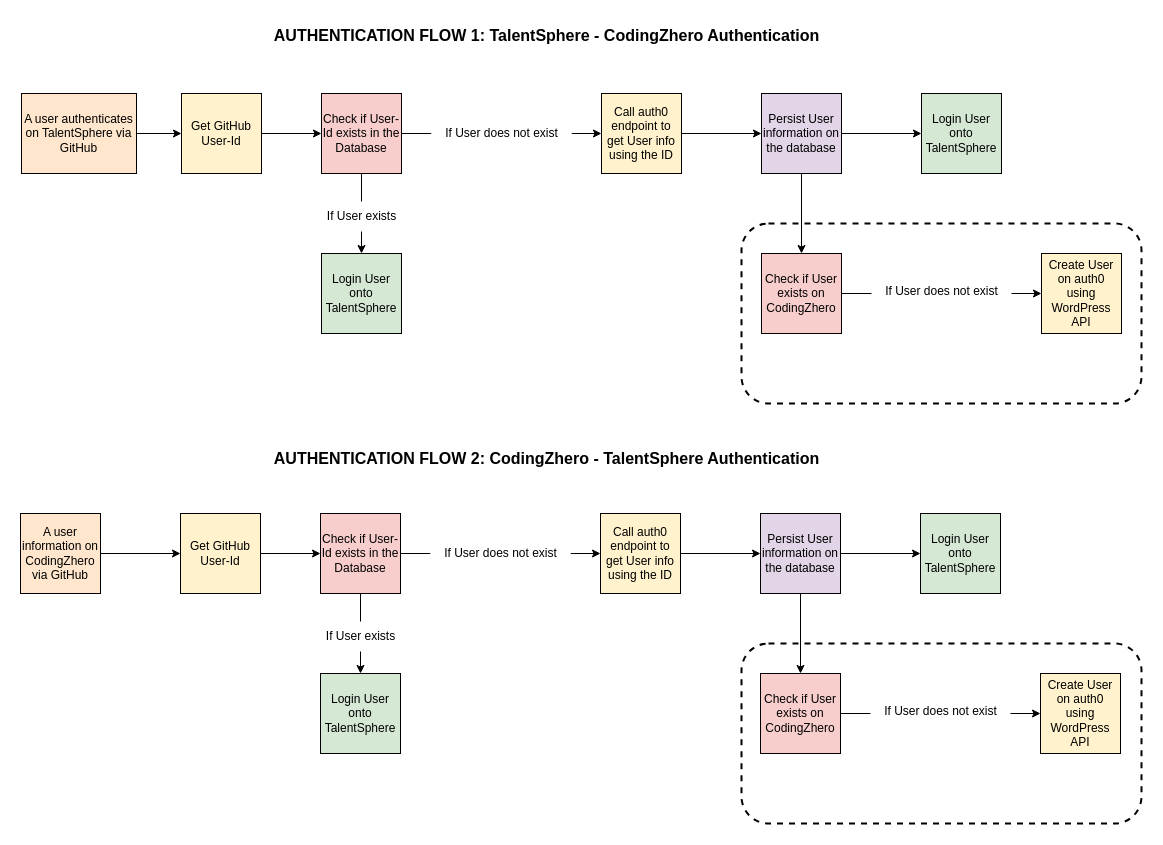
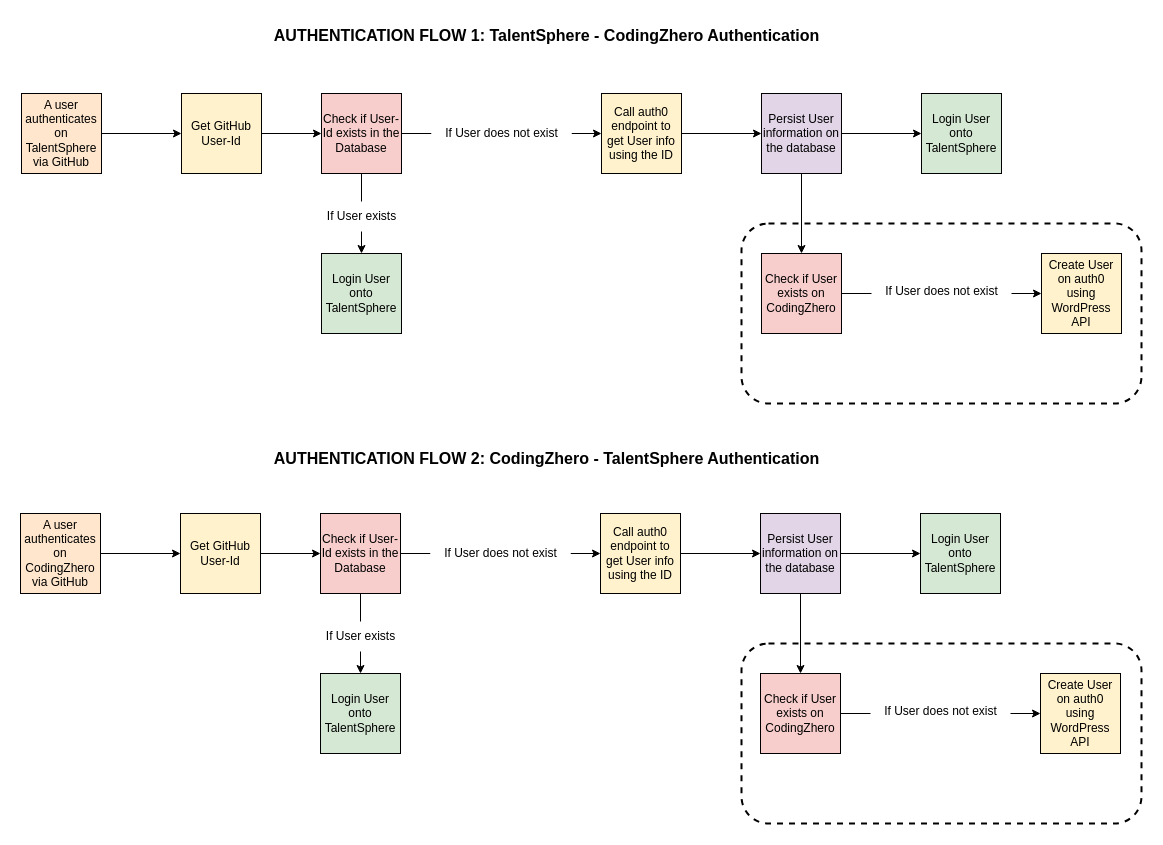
  <mxCell id="0" />
  <mxCell id="1" parent="0" />
  <mxCell id="2" value="" style="rounded=1;whiteSpace=wrap;html=1;fontSize=16;fillColor=#FFFFFF;dashed=1;strokeWidth=2;" vertex="1" parent="1"><mxGeometry x="741" y="223" width="400" height="180" as="geometry" /></mxCell>
  <mxCell id="3" style="edgeStyle=orthogonalEdgeStyle;rounded=0;orthogonalLoop=1;jettySize=auto;html=1;exitX=1;exitY=0.5;exitDx=0;exitDy=0;entryX=0;entryY=0.5;entryDx=0;entryDy=0;" edge="1" parent="1" source="4" target="6"><mxGeometry relative="1" as="geometry" /></mxCell>
- <mxCell id="4" value="A user authenticates on TalentSphere via GitHub" style="whiteSpace=wrap;html=1;aspect=fixed;fillColor=#ffe6cc;strokeColor=#000000;" vertex="1" parent="1"><mxGeometry x="21" y="93" width="115" height="80" as="geometry" /></mxCell>
+ <mxCell id="4" value="A user authenticates on TalentSphere via GitHub" style="whiteSpace=wrap;html=1;aspect=fixed;fillColor=#ffe6cc;strokeColor=#000000;" vertex="1" parent="1"><mxGeometry x="21" y="93" width="80" height="80" as="geometry" /></mxCell>
  <mxCell id="5" style="edgeStyle=orthogonalEdgeStyle;rounded=0;orthogonalLoop=1;jettySize=auto;html=1;exitX=1;exitY=0.5;exitDx=0;exitDy=0;entryX=0;entryY=0.5;entryDx=0;entryDy=0;" edge="1" parent="1" source="6" target="9"><mxGeometry relative="1" as="geometry" /></mxCell>
  <mxCell id="6" value="Get GitHub User-Id" style="whiteSpace=wrap;html=1;aspect=fixed;fillColor=#fff2cc;strokeColor=#000000;" vertex="1" parent="1"><mxGeometry x="181" y="93" width="80" height="80" as="geometry" /></mxCell>
  <mxCell id="7" style="edgeStyle=orthogonalEdgeStyle;rounded=0;orthogonalLoop=1;jettySize=auto;html=1;exitX=0.5;exitY=1;exitDx=0;exitDy=0;entryX=0.5;entryY=0;entryDx=0;entryDy=0;" edge="1" parent="1" source="9" target="10"><mxGeometry relative="1" as="geometry" /></mxCell>
  <mxCell id="8" style="edgeStyle=orthogonalEdgeStyle;rounded=0;orthogonalLoop=1;jettySize=auto;html=1;exitX=1;exitY=0.5;exitDx=0;exitDy=0;startArrow=none;" edge="1" parent="1" source="15" target="13"><mxGeometry relative="1" as="geometry" /></mxCell>
  <mxCell id="9" value="Check if User-Id exists in the Database" style="whiteSpace=wrap;html=1;aspect=fixed;fillColor=#f8cecc;strokeColor=#000000;" vertex="1" parent="1"><mxGeometry x="321" y="93" width="80" height="80" as="geometry" /></mxCell>
  <mxCell id="10" value="Login User onto TalentSphere" style="whiteSpace=wrap;html=1;aspect=fixed;fillColor=#d5e8d4;strokeColor=#000000;" vertex="1" parent="1"><mxGeometry x="321" y="253" width="80" height="80" as="geometry" /></mxCell>
  <mxCell id="11" value="If User exists" style="text;html=1;align=center;verticalAlign=middle;resizable=0;points=[];autosize=1;strokeColor=none;fillColor=#FFFFFF;" vertex="1" parent="1"><mxGeometry x="316" y="201" width="90" height="30" as="geometry" /></mxCell>
  <mxCell id="12" style="edgeStyle=orthogonalEdgeStyle;rounded=0;orthogonalLoop=1;jettySize=auto;html=1;exitX=1;exitY=0.5;exitDx=0;exitDy=0;entryX=0;entryY=0.5;entryDx=0;entryDy=0;" edge="1" parent="1" source="13" target="18"><mxGeometry relative="1" as="geometry" /></mxCell>
  <mxCell id="13" value="Call auth0 endpoint to get User info using the ID" style="whiteSpace=wrap;html=1;aspect=fixed;fillColor=#fff2cc;strokeColor=#000000;" vertex="1" parent="1"><mxGeometry x="601" y="93" width="80" height="80" as="geometry" /></mxCell>
  <mxCell id="14" value="" style="edgeStyle=orthogonalEdgeStyle;rounded=0;orthogonalLoop=1;jettySize=auto;html=1;exitX=1;exitY=0.5;exitDx=0;exitDy=0;endArrow=none;" edge="1" parent="1" source="9" target="15"><mxGeometry relative="1" as="geometry"><mxPoint x="401" y="133" as="sourcePoint" /><mxPoint x="601" y="133" as="targetPoint" /></mxGeometry></mxCell>
  <mxCell id="15" value="If User does not exist" style="text;html=1;align=center;verticalAlign=middle;resizable=0;points=[];autosize=1;strokeColor=none;fillColor=#FFFFFF;" vertex="1" parent="1"><mxGeometry x="431" y="118" width="140" height="30" as="geometry" /></mxCell>
  <mxCell id="16" style="edgeStyle=orthogonalEdgeStyle;rounded=0;orthogonalLoop=1;jettySize=auto;html=1;exitX=1;exitY=0.5;exitDx=0;exitDy=0;entryX=0;entryY=0.5;entryDx=0;entryDy=0;" edge="1" parent="1" source="18" target="19"><mxGeometry relative="1" as="geometry" /></mxCell>
  <mxCell id="17" style="edgeStyle=orthogonalEdgeStyle;rounded=0;orthogonalLoop=1;jettySize=auto;html=1;exitX=0.5;exitY=1;exitDx=0;exitDy=0;entryX=0.5;entryY=0;entryDx=0;entryDy=0;" edge="1" parent="1" source="18" target="21"><mxGeometry relative="1" as="geometry" /></mxCell>
  <mxCell id="18" value="Persist User information on the database" style="whiteSpace=wrap;html=1;aspect=fixed;fillColor=#e1d5e7;strokeColor=#000000;" vertex="1" parent="1"><mxGeometry x="761" y="93" width="80" height="80" as="geometry" /></mxCell>
  <mxCell id="19" value="Login User onto TalentSphere" style="whiteSpace=wrap;html=1;aspect=fixed;fillColor=#d5e8d4;strokeColor=#000000;" vertex="1" parent="1"><mxGeometry x="921" y="93" width="80" height="80" as="geometry" /></mxCell>
  <mxCell id="20" style="edgeStyle=orthogonalEdgeStyle;rounded=0;orthogonalLoop=1;jettySize=auto;html=1;exitX=1;exitY=0.5;exitDx=0;exitDy=0;entryX=0;entryY=0.5;entryDx=0;entryDy=0;" edge="1" parent="1" source="21" target="22"><mxGeometry relative="1" as="geometry" /></mxCell>
  <mxCell id="21" value="Check if User exists on CodingZhero" style="whiteSpace=wrap;html=1;aspect=fixed;fillColor=#f8cecc;strokeColor=#000000;" vertex="1" parent="1"><mxGeometry x="761" y="253" width="80" height="80" as="geometry" /></mxCell>
  <mxCell id="22" value="Create User on auth0 using WordPress API" style="whiteSpace=wrap;html=1;aspect=fixed;fillColor=#fff2cc;strokeColor=#000000;" vertex="1" parent="1"><mxGeometry x="1041" y="253" width="80" height="80" as="geometry" /></mxCell>
  <mxCell id="23" value="If User does not exist" style="text;html=1;align=center;verticalAlign=middle;resizable=0;points=[];autosize=1;strokeColor=none;fillColor=#FFFFFF;" vertex="1" parent="1"><mxGeometry x="871" y="276" width="140" height="30" as="geometry" /></mxCell>
  <mxCell id="24" value="&lt;b&gt;&lt;font style=&quot;font-size: 16px;&quot;&gt;AUTHENTICATION FLOW 1: TalentSphere - CodingZhero Authentication&lt;/font&gt;&lt;/b&gt;" style="text;html=1;align=center;verticalAlign=middle;resizable=0;points=[];autosize=1;strokeColor=none;fillColor=none;" vertex="1" parent="1"><mxGeometry x="261" y="20" width="570" height="30" as="geometry" /></mxCell>
  <mxCell id="25" value="&lt;b&gt;&lt;font style=&quot;font-size: 16px;&quot;&gt;AUTHENTICATION FLOW 2: CodingZhero - TalentSphere Authentication&lt;/font&gt;&lt;/b&gt;" style="text;html=1;align=center;verticalAlign=middle;resizable=0;points=[];autosize=1;strokeColor=none;fillColor=none;" vertex="1" parent="1"><mxGeometry x="261" y="443" width="570" height="30" as="geometry" /></mxCell>
  <mxCell id="26" value="" style="rounded=1;whiteSpace=wrap;html=1;fontSize=16;fillColor=#FFFFFF;dashed=1;strokeWidth=2;" vertex="1" parent="1"><mxGeometry x="741" y="643" width="400" height="180" as="geometry" /></mxCell>
  <mxCell id="27" style="edgeStyle=orthogonalEdgeStyle;rounded=0;orthogonalLoop=1;jettySize=auto;html=1;exitX=1;exitY=0.5;exitDx=0;exitDy=0;entryX=0;entryY=0.5;entryDx=0;entryDy=0;" edge="1" source="28" target="30" parent="1"><mxGeometry relative="1" as="geometry" /></mxCell>
- <mxCell id="28" value="A user information on CodingZhero via GitHub" style="whiteSpace=wrap;html=1;aspect=fixed;fillColor=#ffe6cc;strokeColor=#000000;" vertex="1" parent="1"><mxGeometry x="20" y="513" width="80" height="80" as="geometry" /></mxCell>
+ <mxCell id="28" value="A user authenticates on CodingZhero via GitHub" style="whiteSpace=wrap;html=1;aspect=fixed;fillColor=#ffe6cc;strokeColor=#000000;" vertex="1" parent="1"><mxGeometry x="20" y="513" width="80" height="80" as="geometry" /></mxCell>
  <mxCell id="29" style="edgeStyle=orthogonalEdgeStyle;rounded=0;orthogonalLoop=1;jettySize=auto;html=1;exitX=1;exitY=0.5;exitDx=0;exitDy=0;entryX=0;entryY=0.5;entryDx=0;entryDy=0;" edge="1" source="30" target="33" parent="1"><mxGeometry relative="1" as="geometry" /></mxCell>
  <mxCell id="30" value="Get GitHub User-Id" style="whiteSpace=wrap;html=1;aspect=fixed;fillColor=#fff2cc;strokeColor=#000000;" vertex="1" parent="1"><mxGeometry x="180" y="513" width="80" height="80" as="geometry" /></mxCell>
  <mxCell id="31" style="edgeStyle=orthogonalEdgeStyle;rounded=0;orthogonalLoop=1;jettySize=auto;html=1;exitX=0.5;exitY=1;exitDx=0;exitDy=0;entryX=0.5;entryY=0;entryDx=0;entryDy=0;" edge="1" source="33" target="34" parent="1"><mxGeometry relative="1" as="geometry" /></mxCell>
  <mxCell id="32" style="edgeStyle=orthogonalEdgeStyle;rounded=0;orthogonalLoop=1;jettySize=auto;html=1;exitX=1;exitY=0.5;exitDx=0;exitDy=0;startArrow=none;" edge="1" source="39" target="37" parent="1"><mxGeometry relative="1" as="geometry" /></mxCell>
  <mxCell id="33" value="Check if User-Id exists in the Database" style="whiteSpace=wrap;html=1;aspect=fixed;fillColor=#f8cecc;strokeColor=#000000;" vertex="1" parent="1"><mxGeometry x="320" y="513" width="80" height="80" as="geometry" /></mxCell>
  <mxCell id="34" value="Login User onto TalentSphere" style="whiteSpace=wrap;html=1;aspect=fixed;fillColor=#d5e8d4;strokeColor=#000000;" vertex="1" parent="1"><mxGeometry x="320" y="673" width="80" height="80" as="geometry" /></mxCell>
  <mxCell id="35" value="If User exists" style="text;html=1;align=center;verticalAlign=middle;resizable=0;points=[];autosize=1;strokeColor=none;fillColor=#FFFFFF;" vertex="1" parent="1"><mxGeometry x="315" y="621" width="90" height="30" as="geometry" /></mxCell>
  <mxCell id="36" style="edgeStyle=orthogonalEdgeStyle;rounded=0;orthogonalLoop=1;jettySize=auto;html=1;exitX=1;exitY=0.5;exitDx=0;exitDy=0;entryX=0;entryY=0.5;entryDx=0;entryDy=0;" edge="1" source="37" target="42" parent="1"><mxGeometry relative="1" as="geometry" /></mxCell>
  <mxCell id="37" value="Call auth0 endpoint to get User info using the ID" style="whiteSpace=wrap;html=1;aspect=fixed;fillColor=#fff2cc;strokeColor=#000000;" vertex="1" parent="1"><mxGeometry x="600" y="513" width="80" height="80" as="geometry" /></mxCell>
  <mxCell id="38" value="" style="edgeStyle=orthogonalEdgeStyle;rounded=0;orthogonalLoop=1;jettySize=auto;html=1;exitX=1;exitY=0.5;exitDx=0;exitDy=0;endArrow=none;" edge="1" source="33" target="39" parent="1"><mxGeometry relative="1" as="geometry"><mxPoint x="400" y="553" as="sourcePoint" /><mxPoint x="600" y="553" as="targetPoint" /></mxGeometry></mxCell>
  <mxCell id="39" value="If User does not exist" style="text;html=1;align=center;verticalAlign=middle;resizable=0;points=[];autosize=1;strokeColor=none;fillColor=#FFFFFF;" vertex="1" parent="1"><mxGeometry x="430" y="538" width="140" height="30" as="geometry" /></mxCell>
  <mxCell id="40" style="edgeStyle=orthogonalEdgeStyle;rounded=0;orthogonalLoop=1;jettySize=auto;html=1;exitX=1;exitY=0.5;exitDx=0;exitDy=0;entryX=0;entryY=0.5;entryDx=0;entryDy=0;" edge="1" source="42" target="43" parent="1"><mxGeometry relative="1" as="geometry" /></mxCell>
  <mxCell id="41" style="edgeStyle=orthogonalEdgeStyle;rounded=0;orthogonalLoop=1;jettySize=auto;html=1;exitX=0.5;exitY=1;exitDx=0;exitDy=0;entryX=0.5;entryY=0;entryDx=0;entryDy=0;" edge="1" source="42" target="45" parent="1"><mxGeometry relative="1" as="geometry" /></mxCell>
  <mxCell id="42" value="Persist User information on the database" style="whiteSpace=wrap;html=1;aspect=fixed;fillColor=#e1d5e7;strokeColor=#000000;" vertex="1" parent="1"><mxGeometry x="760" y="513" width="80" height="80" as="geometry" /></mxCell>
  <mxCell id="43" value="Login User onto TalentSphere" style="whiteSpace=wrap;html=1;aspect=fixed;fillColor=#d5e8d4;strokeColor=#000000;" vertex="1" parent="1"><mxGeometry x="920" y="513" width="80" height="80" as="geometry" /></mxCell>
  <mxCell id="44" style="edgeStyle=orthogonalEdgeStyle;rounded=0;orthogonalLoop=1;jettySize=auto;html=1;exitX=1;exitY=0.5;exitDx=0;exitDy=0;entryX=0;entryY=0.5;entryDx=0;entryDy=0;" edge="1" source="45" target="46" parent="1"><mxGeometry relative="1" as="geometry" /></mxCell>
  <mxCell id="45" value="Check if User exists on CodingZhero" style="whiteSpace=wrap;html=1;aspect=fixed;fillColor=#f8cecc;strokeColor=#000000;" vertex="1" parent="1"><mxGeometry x="760" y="673" width="80" height="80" as="geometry" /></mxCell>
  <mxCell id="46" value="Create User on auth0 using WordPress API" style="whiteSpace=wrap;html=1;aspect=fixed;fillColor=#fff2cc;strokeColor=#000000;" vertex="1" parent="1"><mxGeometry x="1040" y="673" width="80" height="80" as="geometry" /></mxCell>
  <mxCell id="47" value="If User does not exist" style="text;html=1;align=center;verticalAlign=middle;resizable=0;points=[];autosize=1;strokeColor=none;fillColor=#FFFFFF;" vertex="1" parent="1"><mxGeometry x="870" y="696" width="140" height="30" as="geometry" /></mxCell>
